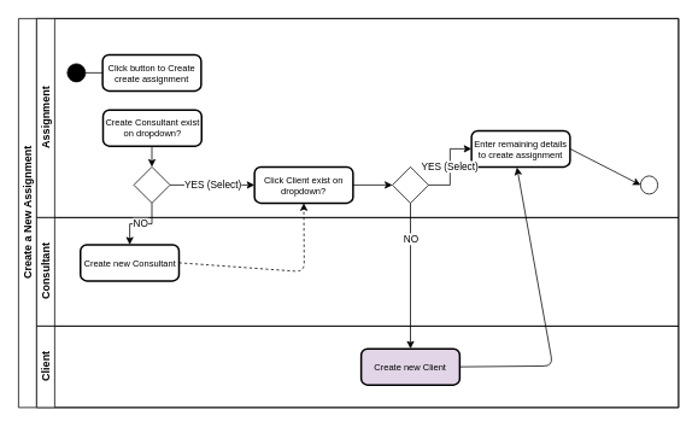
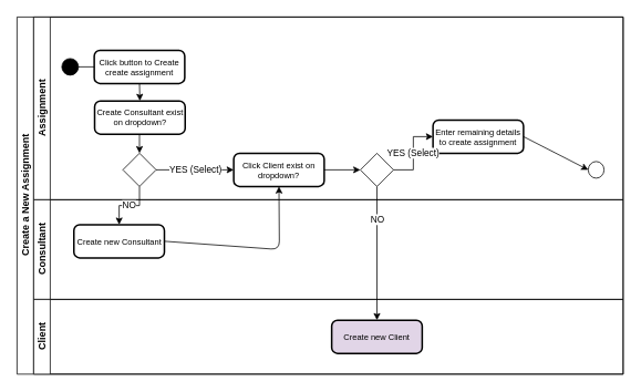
  <mxCell id="0" />
  <mxCell id="1" parent="0" />
  <mxCell id="2" value="Create a New Assignment" style="swimlane;html=1;childLayout=stackLayout;resizeParent=1;resizeParentMax=0;horizontal=0;startSize=20;horizontalStack=0;" parent="1" vertex="1"><mxGeometry x="20" y="20" width="730" height="430" as="geometry" /></mxCell>
  <mxCell id="3" value="Assignment" style="swimlane;html=1;startSize=20;horizontal=0;" parent="2" vertex="1"><mxGeometry x="20" width="710" height="220" as="geometry" /></mxCell>
  <mxCell id="4" value="" style="edgeStyle=orthogonalEdgeStyle;rounded=0;orthogonalLoop=1;jettySize=auto;html=1;" parent="3" source="5" edge="1"><mxGeometry relative="1" as="geometry"><mxPoint x="120" y="60" as="targetPoint" /></mxGeometry></mxCell>
  <mxCell id="5" value="" style="ellipse;whiteSpace=wrap;html=1;fillColor=#000000;" parent="3" vertex="1"><mxGeometry x="34" y="50" width="20" height="20" as="geometry" /></mxCell>
  <mxCell id="6" value="" style="ellipse;whiteSpace=wrap;html=1;" parent="3" vertex="1"><mxGeometry x="668" y="174" width="19" height="20" as="geometry" /></mxCell>
  <mxCell id="7" value="Click button to Create create assignment" style="rounded=1;whiteSpace=wrap;html=1;absoluteArcSize=1;arcSize=14;strokeWidth=2;fontSize=10;" vertex="1" parent="3"><mxGeometry x="73" y="40" width="109" height="40" as="geometry" /></mxCell>
  <mxCell id="8" value="Create Consultant exist on dropdown?" style="rounded=1;whiteSpace=wrap;html=1;absoluteArcSize=1;arcSize=14;strokeWidth=2;fontSize=10;" vertex="1" parent="3"><mxGeometry x="73.5" y="101" width="109" height="40" as="geometry" /></mxCell>
  <mxCell id="9" value="Click Client exist on dropdown?" style="rounded=1;whiteSpace=wrap;html=1;absoluteArcSize=1;arcSize=14;strokeWidth=2;fontSize=10;" vertex="1" parent="3"><mxGeometry x="241" y="164" width="109" height="40" as="geometry" /></mxCell>
  <mxCell id="10" value="" style="rhombus;whiteSpace=wrap;html=1;fontFamily=Helvetica;fontSize=12;fontColor=#000000;align=center;" parent="3" vertex="1"><mxGeometry x="107.5" y="164" width="40" height="40" as="geometry" /></mxCell>
  <mxCell id="11" value="YES (Select)" style="edgeStyle=orthogonalEdgeStyle;rounded=0;orthogonalLoop=1;jettySize=auto;html=1;endArrow=classic;endFill=1;entryX=0;entryY=0.5;entryDx=0;entryDy=0;" parent="3" source="10" target="9" edge="1"><mxGeometry relative="1" as="geometry"><mxPoint x="146.5" y="144" as="targetPoint" /></mxGeometry></mxCell>
  <mxCell id="12" value="" style="edgeStyle=orthogonalEdgeStyle;rounded=0;orthogonalLoop=1;jettySize=auto;html=1;endArrow=classic;endFill=1;entryX=0.5;entryY=0;entryDx=0;entryDy=0;" parent="3" source="8" target="10" edge="1"><mxGeometry relative="1" as="geometry"><mxPoint x="66.5" y="291" as="sourcePoint" /><Array as="points"><mxPoint x="128.5" y="164" /></Array></mxGeometry></mxCell>
  <mxCell id="13" value="" style="rhombus;whiteSpace=wrap;html=1;fontFamily=Helvetica;fontSize=12;fontColor=#000000;align=center;" vertex="1" parent="3"><mxGeometry x="393.5" y="164" width="40" height="40" as="geometry" /></mxCell>
  <mxCell id="14" value="" style="endArrow=classic;html=1;fontSize=10;exitX=1;exitY=0.5;exitDx=0;exitDy=0;entryX=0;entryY=0.5;entryDx=0;entryDy=0;" edge="1" parent="3" source="9" target="13"><mxGeometry width="50" height="50" relative="1" as="geometry"><mxPoint x="359.5" y="184.0" as="sourcePoint" /><mxPoint x="310.5" y="230" as="targetPoint" /></mxGeometry></mxCell>
  <mxCell id="15" value="Enter remaining details to create assignment" style="rounded=1;whiteSpace=wrap;html=1;absoluteArcSize=1;arcSize=14;strokeWidth=2;fontSize=10;" vertex="1" parent="3"><mxGeometry x="481" y="124" width="109" height="40" as="geometry" /></mxCell>
  <mxCell id="16" value="YES (Select)" style="edgeStyle=orthogonalEdgeStyle;rounded=0;orthogonalLoop=1;jettySize=auto;html=1;endArrow=classic;endFill=1;entryX=0;entryY=0.5;entryDx=0;entryDy=0;" edge="1" parent="3" source="13" target="15"><mxGeometry relative="1" as="geometry"><mxPoint x="266.5" y="137" as="sourcePoint" /><mxPoint x="336.5" y="137" as="targetPoint" /></mxGeometry></mxCell>
  <mxCell id="17" value="" style="endArrow=classic;html=1;fontSize=10;entryX=0;entryY=0.5;entryDx=0;entryDy=0;exitX=1;exitY=0.5;exitDx=0;exitDy=0;" edge="1" parent="3" source="15" target="6"><mxGeometry width="50" height="50" relative="1" as="geometry"><mxPoint x="351" y="290" as="sourcePoint" /><mxPoint x="401" y="240" as="targetPoint" /></mxGeometry></mxCell>
- <mxCell id="19" value="" style="endArrow=classic;html=1;fontSize=10;exitX=1;exitY=0.5;exitDx=0;exitDy=0;entryX=0.5;entryY=1;entryDx=0;entryDy=0;dashed=1;" edge="1" parent="2" source="23" target="9"><mxGeometry width="50" height="50" relative="1" as="geometry"><mxPoint x="356.5" y="450" as="sourcePoint" /><mxPoint x="447.749" y="280.56" as="targetPoint" /><Array as="points"><mxPoint x="316" y="280" /></Array></mxGeometry></mxCell>
+ <mxCell id="18" value="" style="endArrow=classic;html=1;fontSize=10;exitX=0.5;exitY=1;exitDx=0;exitDy=0;entryX=0.5;entryY=0;entryDx=0;entryDy=0;" edge="1" parent="3" source="7" target="8"><mxGeometry width="50" height="50" relative="1" as="geometry"><mxPoint x="351" y="240" as="sourcePoint" /><mxPoint x="401" y="190" as="targetPoint" /></mxGeometry></mxCell>
+ <mxCell id="19" value="" style="endArrow=classic;html=1;fontSize=10;exitX=1;exitY=0.5;exitDx=0;exitDy=0;entryX=0.5;entryY=1;entryDx=0;entryDy=0;" edge="1" parent="2" source="23" target="9"><mxGeometry width="50" height="50" relative="1" as="geometry"><mxPoint x="356.5" y="450" as="sourcePoint" /><mxPoint x="447.749" y="280.56" as="targetPoint" /><Array as="points"><mxPoint x="316" y="280" /></Array></mxGeometry></mxCell>
  <mxCell id="20" value="NO" style="edgeStyle=orthogonalEdgeStyle;rounded=0;orthogonalLoop=1;jettySize=auto;html=1;endArrow=classic;endFill=1;exitX=0.5;exitY=1;exitDx=0;exitDy=0;entryX=0.5;entryY=0;entryDx=0;entryDy=0;" edge="1" parent="2" source="13" target="25"><mxGeometry x="-0.5" relative="1" as="geometry"><mxPoint x="299.5" y="164" as="sourcePoint" /><mxPoint x="434" y="340" as="targetPoint" /><mxPoint as="offset" /></mxGeometry></mxCell>
- <mxCell id="21" value="" style="endArrow=classic;html=1;fontSize=10;exitX=1;exitY=0.5;exitDx=0;exitDy=0;entryX=0.461;entryY=1.014;entryDx=0;entryDy=0;entryPerimeter=0;" edge="1" parent="2" source="25" target="15"><mxGeometry width="50" height="50" relative="1" as="geometry"><mxPoint x="356.5" y="254" as="sourcePoint" /><mxPoint x="406.5" y="204" as="targetPoint" /><Array as="points"><mxPoint x="591" y="384" /></Array></mxGeometry></mxCell>
  <mxCell id="22" value="Consultant" style="swimlane;html=1;startSize=20;horizontal=0;" parent="2" vertex="1"><mxGeometry x="20" y="220" width="710" height="120" as="geometry" /></mxCell>
  <mxCell id="23" value="Create new Consultant" style="rounded=1;whiteSpace=wrap;html=1;absoluteArcSize=1;arcSize=14;strokeWidth=2;fontSize=10;" vertex="1" parent="22"><mxGeometry x="48.5" y="30" width="109" height="40" as="geometry" /></mxCell>
  <mxCell id="24" value="Client" style="swimlane;html=1;startSize=20;horizontal=0;" parent="2" vertex="1"><mxGeometry x="20" y="340" width="710" height="90" as="geometry" /></mxCell>
  <mxCell id="25" value="Create new Client" style="rounded=1;whiteSpace=wrap;html=1;absoluteArcSize=1;arcSize=14;strokeWidth=2;fontSize=10;fillColor=#e1d5e7;" vertex="1" parent="24"><mxGeometry x="359" y="25" width="109" height="40" as="geometry" /></mxCell>
  <mxCell id="26" value="NO" style="edgeStyle=orthogonalEdgeStyle;rounded=0;orthogonalLoop=1;jettySize=auto;html=1;endArrow=classic;endFill=1;entryX=0.5;entryY=0;entryDx=0;entryDy=0;exitX=0.5;exitY=1;exitDx=0;exitDy=0;" edge="1" parent="2" source="10" target="23"><mxGeometry x="0.009" relative="1" as="geometry"><mxPoint x="147.5" y="220" as="sourcePoint" /><mxPoint x="157.5" y="190" as="targetPoint" /><mxPoint as="offset" /></mxGeometry></mxCell>
